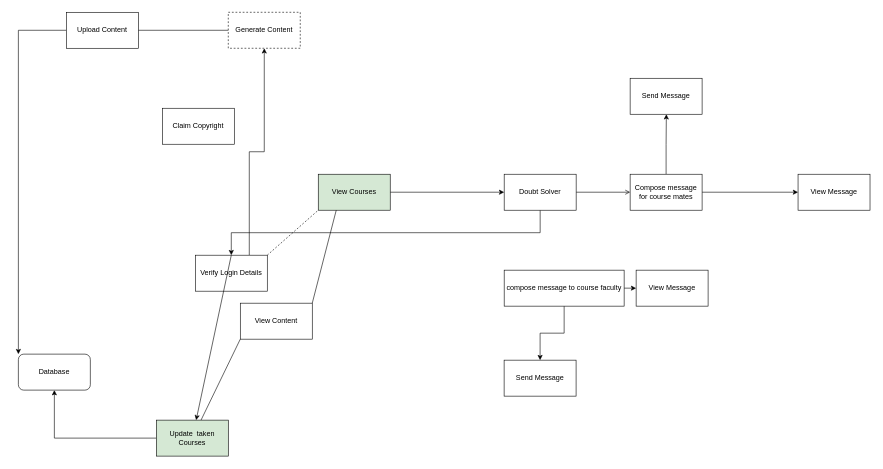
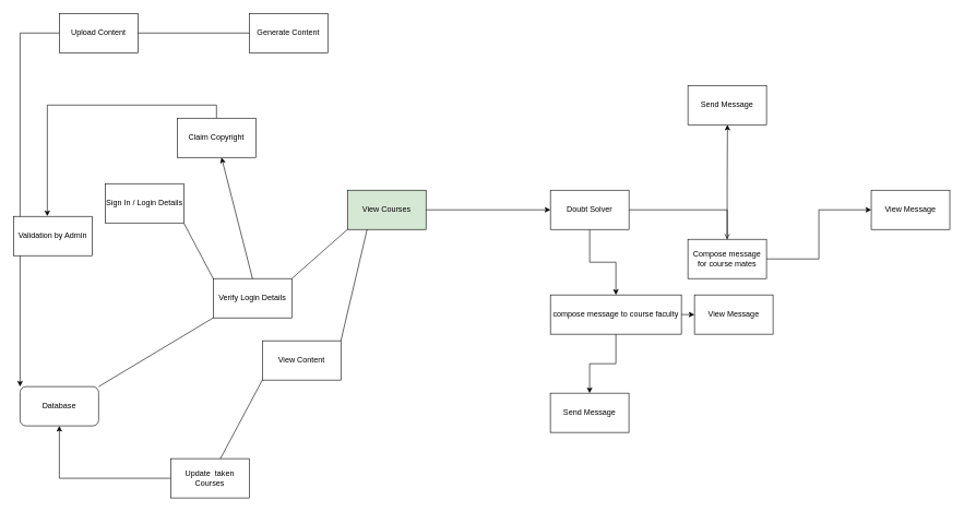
  <mxCell id="0" />
  <mxCell id="1" parent="0" />
- <mxCell id="3" style="edgeStyle=orthogonalEdgeStyle;rounded=0;orthogonalLoop=1;jettySize=auto;html=1;exitX=0.75;exitY=0;exitDx=0;exitDy=0;entryX=0.5;entryY=1;entryDx=0;entryDy=0;" edge="1" parent="1" source="4" target="10"><mxGeometry relative="1" as="geometry" /></mxCell>
+ <mxCell id="2" value="Sign In / Login Details" style="rounded=0;whiteSpace=wrap;html=1;" vertex="1" parent="1"><mxGeometry x="160" y="280" width="120" height="60" as="geometry" /></mxCell>
  <mxCell id="4" value="Verify Login Details" style="rounded=0;whiteSpace=wrap;html=1;" vertex="1" parent="1"><mxGeometry x="325" y="425" width="120" height="60" as="geometry" /></mxCell>
+ <mxCell id="5" value="" style="endArrow=none;html=1;rounded=0;entryX=1;entryY=1;entryDx=0;entryDy=0;exitX=0;exitY=0;exitDx=0;exitDy=0;" edge="1" parent="1" source="4" target="2"><mxGeometry width="50" height="50" relative="1" as="geometry"><mxPoint x="400" y="530" as="sourcePoint" /><mxPoint x="450" y="480" as="targetPoint" /><Array as="points" /></mxGeometry></mxCell>
+ <mxCell id="6" value="" style="endArrow=none;html=1;rounded=0;entryX=0;entryY=1;entryDx=0;entryDy=0;exitX=1;exitY=0;exitDx=0;exitDy=0;" edge="1" parent="1" source="22" target="4"><mxGeometry width="50" height="50" relative="1" as="geometry"><mxPoint x="240" y="590" as="sourcePoint" /><mxPoint x="450" y="480" as="targetPoint" /></mxGeometry></mxCell>
  <mxCell id="7" style="edgeStyle=orthogonalEdgeStyle;rounded=0;orthogonalLoop=1;jettySize=auto;html=1;exitX=1;exitY=0.5;exitDx=0;exitDy=0;" edge="1" parent="1" source="8" target="21"><mxGeometry relative="1" as="geometry" /></mxCell>
  <mxCell id="8" value="View Courses" style="rounded=0;whiteSpace=wrap;html=1;fillColor=#d5e8d4;" vertex="1" parent="1"><mxGeometry x="530" y="290" width="120" height="60" as="geometry" /></mxCell>
- <mxCell id="9" value="View Content" style="rounded=0;whiteSpace=wrap;html=1;" vertex="1" parent="1"><mxGeometry x="400" y="505" width="120" height="60" as="geometry" /></mxCell>
- <mxCell id="10" value="Generate Content" style="rounded=0;whiteSpace=wrap;html=1;dashed=1;" vertex="1" parent="1"><mxGeometry x="380" y="20" width="120" height="60" as="geometry" /></mxCell>
- <mxCell id="11" value="" style="endArrow=none;html=1;rounded=0;exitX=1;exitY=0;exitDx=0;exitDy=0;entryX=0;entryY=1;entryDx=0;entryDy=0;dashed=1;" edge="1" parent="1" source="4" target="8"><mxGeometry width="50" height="50" relative="1" as="geometry"><mxPoint x="400" y="530" as="sourcePoint" /><mxPoint x="450" y="480" as="targetPoint" /></mxGeometry></mxCell>
+ <mxCell id="9" value="View Content" style="rounded=0;whiteSpace=wrap;html=1;" vertex="1" parent="1"><mxGeometry x="400" y="520" width="120" height="60" as="geometry" /></mxCell>
+ <mxCell id="10" value="Generate Content" style="rounded=0;whiteSpace=wrap;html=1;" vertex="1" parent="1"><mxGeometry x="380" y="20" width="120" height="60" as="geometry" /></mxCell>
+ <mxCell id="11" value="" style="endArrow=none;html=1;rounded=0;exitX=1;exitY=0;exitDx=0;exitDy=0;entryX=0;entryY=1;entryDx=0;entryDy=0;" edge="1" parent="1" source="4" target="8"><mxGeometry width="50" height="50" relative="1" as="geometry"><mxPoint x="400" y="530" as="sourcePoint" /><mxPoint x="450" y="480" as="targetPoint" /></mxGeometry></mxCell>
  <mxCell id="12" value="" style="endArrow=none;html=1;rounded=0;exitX=0.25;exitY=1;exitDx=0;exitDy=0;entryX=1;entryY=0;entryDx=0;entryDy=0;" edge="1" parent="1" source="8" target="9"><mxGeometry width="50" height="50" relative="1" as="geometry"><mxPoint x="400" y="530" as="sourcePoint" /><mxPoint x="450" y="480" as="targetPoint" /></mxGeometry></mxCell>
  <mxCell id="13" value="" style="endArrow=none;html=1;rounded=0;exitX=0;exitY=1;exitDx=0;exitDy=0;" edge="1" parent="1" source="9" target="15"><mxGeometry width="50" height="50" relative="1" as="geometry"><mxPoint x="400" y="530" as="sourcePoint" /><mxPoint x="320" y="710" as="targetPoint" /></mxGeometry></mxCell>
  <mxCell id="14" style="edgeStyle=orthogonalEdgeStyle;rounded=0;orthogonalLoop=1;jettySize=auto;html=1;exitX=0;exitY=0.5;exitDx=0;exitDy=0;entryX=0.5;entryY=1;entryDx=0;entryDy=0;" edge="1" parent="1" source="15" target="22"><mxGeometry relative="1" as="geometry"><mxPoint x="180" y="640" as="targetPoint" /></mxGeometry></mxCell>
- <mxCell id="15" value="Update&amp;nbsp; taken Courses" style="rounded=0;whiteSpace=wrap;html=1;fillColor=#d5e8d4;" vertex="1" parent="1"><mxGeometry x="260" y="700" width="120" height="60" as="geometry" /></mxCell>
+ <mxCell id="15" value="Update&amp;nbsp; taken Courses" style="rounded=0;whiteSpace=wrap;html=1;" vertex="1" parent="1"><mxGeometry x="260" y="700" width="120" height="60" as="geometry" /></mxCell>
  <mxCell id="16" value="" style="endArrow=none;html=1;rounded=0;entryX=0;entryY=0.5;entryDx=0;entryDy=0;exitX=1;exitY=0.5;exitDx=0;exitDy=0;" edge="1" parent="1" source="18" target="10"><mxGeometry width="50" height="50" relative="1" as="geometry"><mxPoint x="610" y="780" as="sourcePoint" /><mxPoint x="450" y="620" as="targetPoint" /></mxGeometry></mxCell>
  <mxCell id="17" style="edgeStyle=orthogonalEdgeStyle;rounded=0;orthogonalLoop=1;jettySize=auto;html=1;exitX=0;exitY=0.5;exitDx=0;exitDy=0;entryX=0;entryY=0;entryDx=0;entryDy=0;" edge="1" parent="1" source="18" target="22"><mxGeometry relative="1" as="geometry"><mxPoint x="120" y="210" as="targetPoint" /></mxGeometry></mxCell>
- <mxCell id="18" value="Upload Content" style="rounded=0;whiteSpace=wrap;html=1;" vertex="1" parent="1"><mxGeometry x="110" y="20" width="120" height="60" as="geometry" /></mxCell>
- <mxCell id="19" style="edgeStyle=orthogonalEdgeStyle;rounded=0;orthogonalLoop=1;jettySize=auto;html=1;exitX=0.5;exitY=1;exitDx=0;exitDy=0;" edge="1" parent="1" source="21" target="4"><mxGeometry relative="1" as="geometry"><mxPoint x="899.895" y="480" as="targetPoint" /></mxGeometry></mxCell>
+ <mxCell id="18" value="Upload Content" style="rounded=0;whiteSpace=wrap;html=1;" vertex="1" parent="1"><mxGeometry x="90" y="20" width="120" height="60" as="geometry" /></mxCell>
+ <mxCell id="19" style="edgeStyle=orthogonalEdgeStyle;rounded=0;orthogonalLoop=1;jettySize=auto;html=1;exitX=0.5;exitY=1;exitDx=0;exitDy=0;" edge="1" parent="1" source="21" target="25"><mxGeometry relative="1" as="geometry"><mxPoint x="899.895" y="480" as="targetPoint" /></mxGeometry></mxCell>
  <mxCell id="20" style="edgeStyle=orthogonalEdgeStyle;rounded=0;orthogonalLoop=1;jettySize=auto;html=1;exitX=1;exitY=0.5;exitDx=0;exitDy=0;endArrow=open;" edge="1" parent="1" source="21" target="30"><mxGeometry relative="1" as="geometry"><mxPoint x="1070" y="319.947" as="targetPoint" /></mxGeometry></mxCell>
  <mxCell id="21" value="Doubt Solver" style="rounded=0;whiteSpace=wrap;html=1;" vertex="1" parent="1"><mxGeometry x="840" y="290" width="120" height="60" as="geometry" /></mxCell>
  <mxCell id="22" value="Database" style="rounded=1;whiteSpace=wrap;html=1;" vertex="1" parent="1"><mxGeometry x="30" y="590" width="120" height="60" as="geometry" /></mxCell>
  <mxCell id="23" style="edgeStyle=orthogonalEdgeStyle;rounded=0;orthogonalLoop=1;jettySize=auto;html=1;exitX=0.5;exitY=1;exitDx=0;exitDy=0;" edge="1" parent="1" source="25" target="26"><mxGeometry relative="1" as="geometry"><mxPoint x="899.895" y="630" as="targetPoint" /></mxGeometry></mxCell>
  <mxCell id="24" style="edgeStyle=orthogonalEdgeStyle;rounded=0;orthogonalLoop=1;jettySize=auto;html=1;exitX=1;exitY=0.5;exitDx=0;exitDy=0;" edge="1" parent="1" source="25" target="27"><mxGeometry relative="1" as="geometry"><mxPoint x="1120" y="479.947" as="targetPoint" /></mxGeometry></mxCell>
  <mxCell id="25" value="compose message to course faculty" style="rounded=0;whiteSpace=wrap;html=1;" vertex="1" parent="1"><mxGeometry x="840.005" y="449.95" width="200" height="60" as="geometry" /></mxCell>
  <mxCell id="26" value="Send Message" style="rounded=0;whiteSpace=wrap;html=1;" vertex="1" parent="1"><mxGeometry x="839.895" y="600" width="120" height="60" as="geometry" /></mxCell>
  <mxCell id="27" value="View Message" style="rounded=0;whiteSpace=wrap;html=1;" vertex="1" parent="1"><mxGeometry x="1060" y="449.947" width="120" height="60" as="geometry" /></mxCell>
  <mxCell id="28" style="edgeStyle=orthogonalEdgeStyle;rounded=0;orthogonalLoop=1;jettySize=auto;html=1;exitX=1;exitY=0.5;exitDx=0;exitDy=0;entryX=0;entryY=0.5;entryDx=0;entryDy=0;" edge="1" parent="1" source="30" target="32"><mxGeometry relative="1" as="geometry"><mxPoint x="1270" y="319.947" as="targetPoint" /></mxGeometry></mxCell>
  <mxCell id="29" style="edgeStyle=orthogonalEdgeStyle;rounded=0;orthogonalLoop=1;jettySize=auto;html=1;exitX=0.5;exitY=0;exitDx=0;exitDy=0;" edge="1" parent="1" source="30"><mxGeometry relative="1" as="geometry"><mxPoint x="1110.421" y="190" as="targetPoint" /></mxGeometry></mxCell>
- <mxCell id="30" value="Compose message for course mates" style="rounded=0;whiteSpace=wrap;html=1;" vertex="1" parent="1"><mxGeometry x="1050" y="289.997" width="120" height="60" as="geometry" /></mxCell>
+ <mxCell id="30" value="Compose message for course mates" style="rounded=0;whiteSpace=wrap;html=1;" vertex="1" parent="1"><mxGeometry x="1050" y="364.997" width="120" height="60" as="geometry" /></mxCell>
  <mxCell id="31" value="Send Message" style="rounded=0;whiteSpace=wrap;html=1;" vertex="1" parent="1"><mxGeometry x="1050.005" y="130" width="120" height="60" as="geometry" /></mxCell>
  <mxCell id="32" value="View Message" style="rounded=0;whiteSpace=wrap;html=1;" vertex="1" parent="1"><mxGeometry x="1330" y="289.997" width="120" height="60" as="geometry" /></mxCell>
- <mxCell id="34" value="" style="endArrow=classic;html=1;rounded=0;exitX=0.5;exitY=0;exitDx=0;exitDy=0;" edge="1" parent="1" source="4" target="15"><mxGeometry width="50" height="50" relative="1" as="geometry"><mxPoint x="690" y="370" as="sourcePoint" /><mxPoint x="340" y="70" as="targetPoint" /></mxGeometry></mxCell>
+ <mxCell id="33" value="Validation by Admin" style="rounded=0;whiteSpace=wrap;html=1;" vertex="1" parent="1"><mxGeometry x="20" y="330" width="120" height="60" as="geometry" /></mxCell>
+ <mxCell id="34" value="" style="endArrow=classic;html=1;rounded=0;exitX=0.5;exitY=0;exitDx=0;exitDy=0;" edge="1" parent="1" source="4" target="35"><mxGeometry width="50" height="50" relative="1" as="geometry"><mxPoint x="690" y="370" as="sourcePoint" /><mxPoint x="340" y="70" as="targetPoint" /></mxGeometry></mxCell>
  <mxCell id="35" value="Claim Copyright" style="rounded=0;whiteSpace=wrap;html=1;" vertex="1" parent="1"><mxGeometry x="270" y="180" width="120" height="60" as="geometry" /></mxCell>
+ <mxCell id="36" style="edgeStyle=orthogonalEdgeStyle;rounded=0;orthogonalLoop=1;jettySize=auto;html=1;exitX=0.5;exitY=0;exitDx=0;exitDy=0;entryX=0.43;entryY=-0.006;entryDx=0;entryDy=0;entryPerimeter=0;" edge="1" parent="1" source="35" target="33"><mxGeometry relative="1" as="geometry" /></mxCell>
